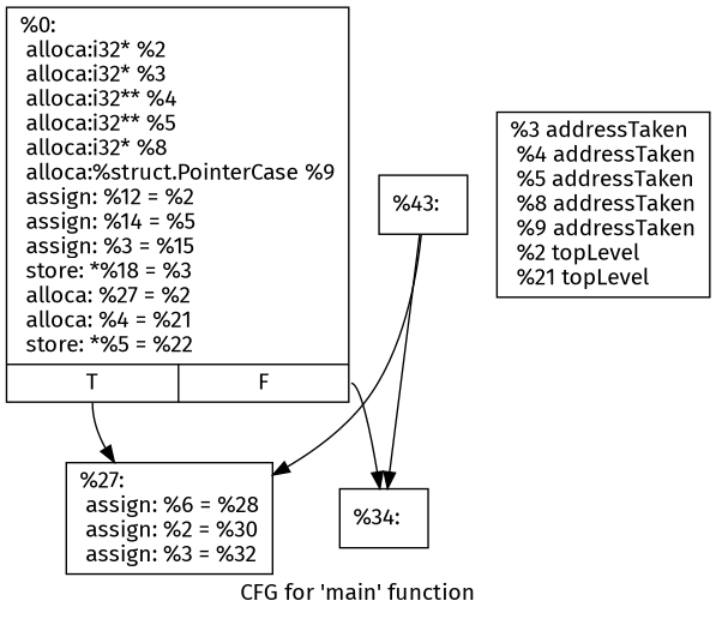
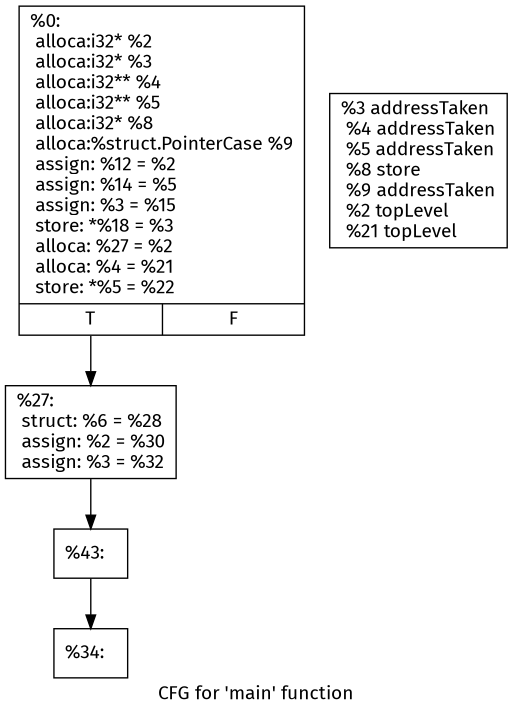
  digraph {
    fontname="Fira Sans"
    label="CFG for 'main' function"
    node [fontname="Fira Sans" shape=record]
    edge [fontname="Fira Sans"]
    n1 [label="{%0:\l alloca:i32* %2\l alloca:i32* %3\l alloca:i32** %4\l alloca:i32** %5\l alloca:i32* %8\l alloca:%struct.PointerCase %9\l assign: %12 = %2\l assign: %14 = %5\l assign: %3 = %15\l store: *%18 = %3\l alloca: %27 = %2\l alloca: %4 = %21\l store: *%5 = %22\l |{<s0>T|<s1>F}}"]
-   n2 [label="{%27:\l assign: %6 = %28\l assign: %2 = %30\l assign: %3 = %32\l }"]
+   n2 [label="{%27:\l struct: %6 = %28\l assign: %2 = %30\l assign: %3 = %32\l }"]
    n3 [label="{%34:\l }"]
    n4 [label="{%43:\l }"]
-   n5 [label="{%3 addressTaken\l %4 addressTaken\l %5 addressTaken\l %8 addressTaken\l %9 addressTaken\l %2 topLevel\l %21 topLevel\l }"]
+   n5 [label="{%3 addressTaken\l %4 addressTaken\l %5 addressTaken\l %8 store\l %9 addressTaken\l %2 topLevel\l %21 topLevel\l }"]
    n1 -> n2 [tailport=s0]
-   n1 -> n3 [tailport=s1]
-   n4 -> n2
+   n2 -> n4
    n4 -> n3
  }
